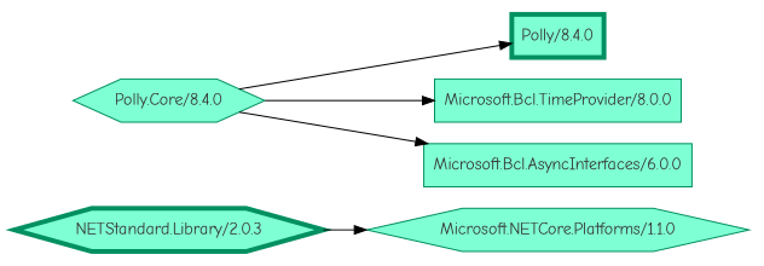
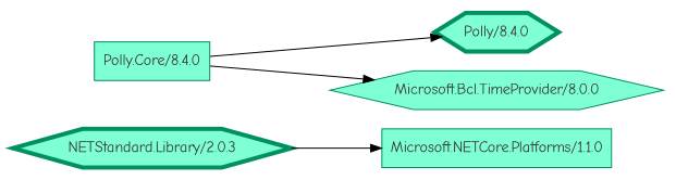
  digraph {
    fontname="Comic Neue"
    rankdir=LR
    node [color="#009061" fillcolor=aquamarine fontcolor="#333333" fontname="Comic Neue" shape=box style=filled]
    edge [fontname="Comic Neue"]
    "NETStandard.Library/2.0.3" [penwidth=4 shape=hexagon]
-   "Microsoft.NETCore.Platforms/1.1.0" [shape=hexagon]
-   "Polly/8.4.0" [penwidth=4]
-   "Polly.Core/8.4.0" [shape=hexagon]
-   "Microsoft.Bcl.TimeProvider/8.0.0"
-   "Microsoft.Bcl.AsyncInterfaces/6.0.0"
+   "Microsoft.NETCore.Platforms/1.1.0"
+   "Polly/8.4.0" [penwidth=4 shape=hexagon]
+   "Polly.Core/8.4.0"
+   "Microsoft.Bcl.TimeProvider/8.0.0" [shape=hexagon]
    "NETStandard.Library/2.0.3" -> "Microsoft.NETCore.Platforms/1.1.0"
    "Polly.Core/8.4.0" -> "Polly/8.4.0"
    "Polly.Core/8.4.0" -> "Microsoft.Bcl.TimeProvider/8.0.0"
-   "Polly.Core/8.4.0" -> "Microsoft.Bcl.AsyncInterfaces/6.0.0"
  }
